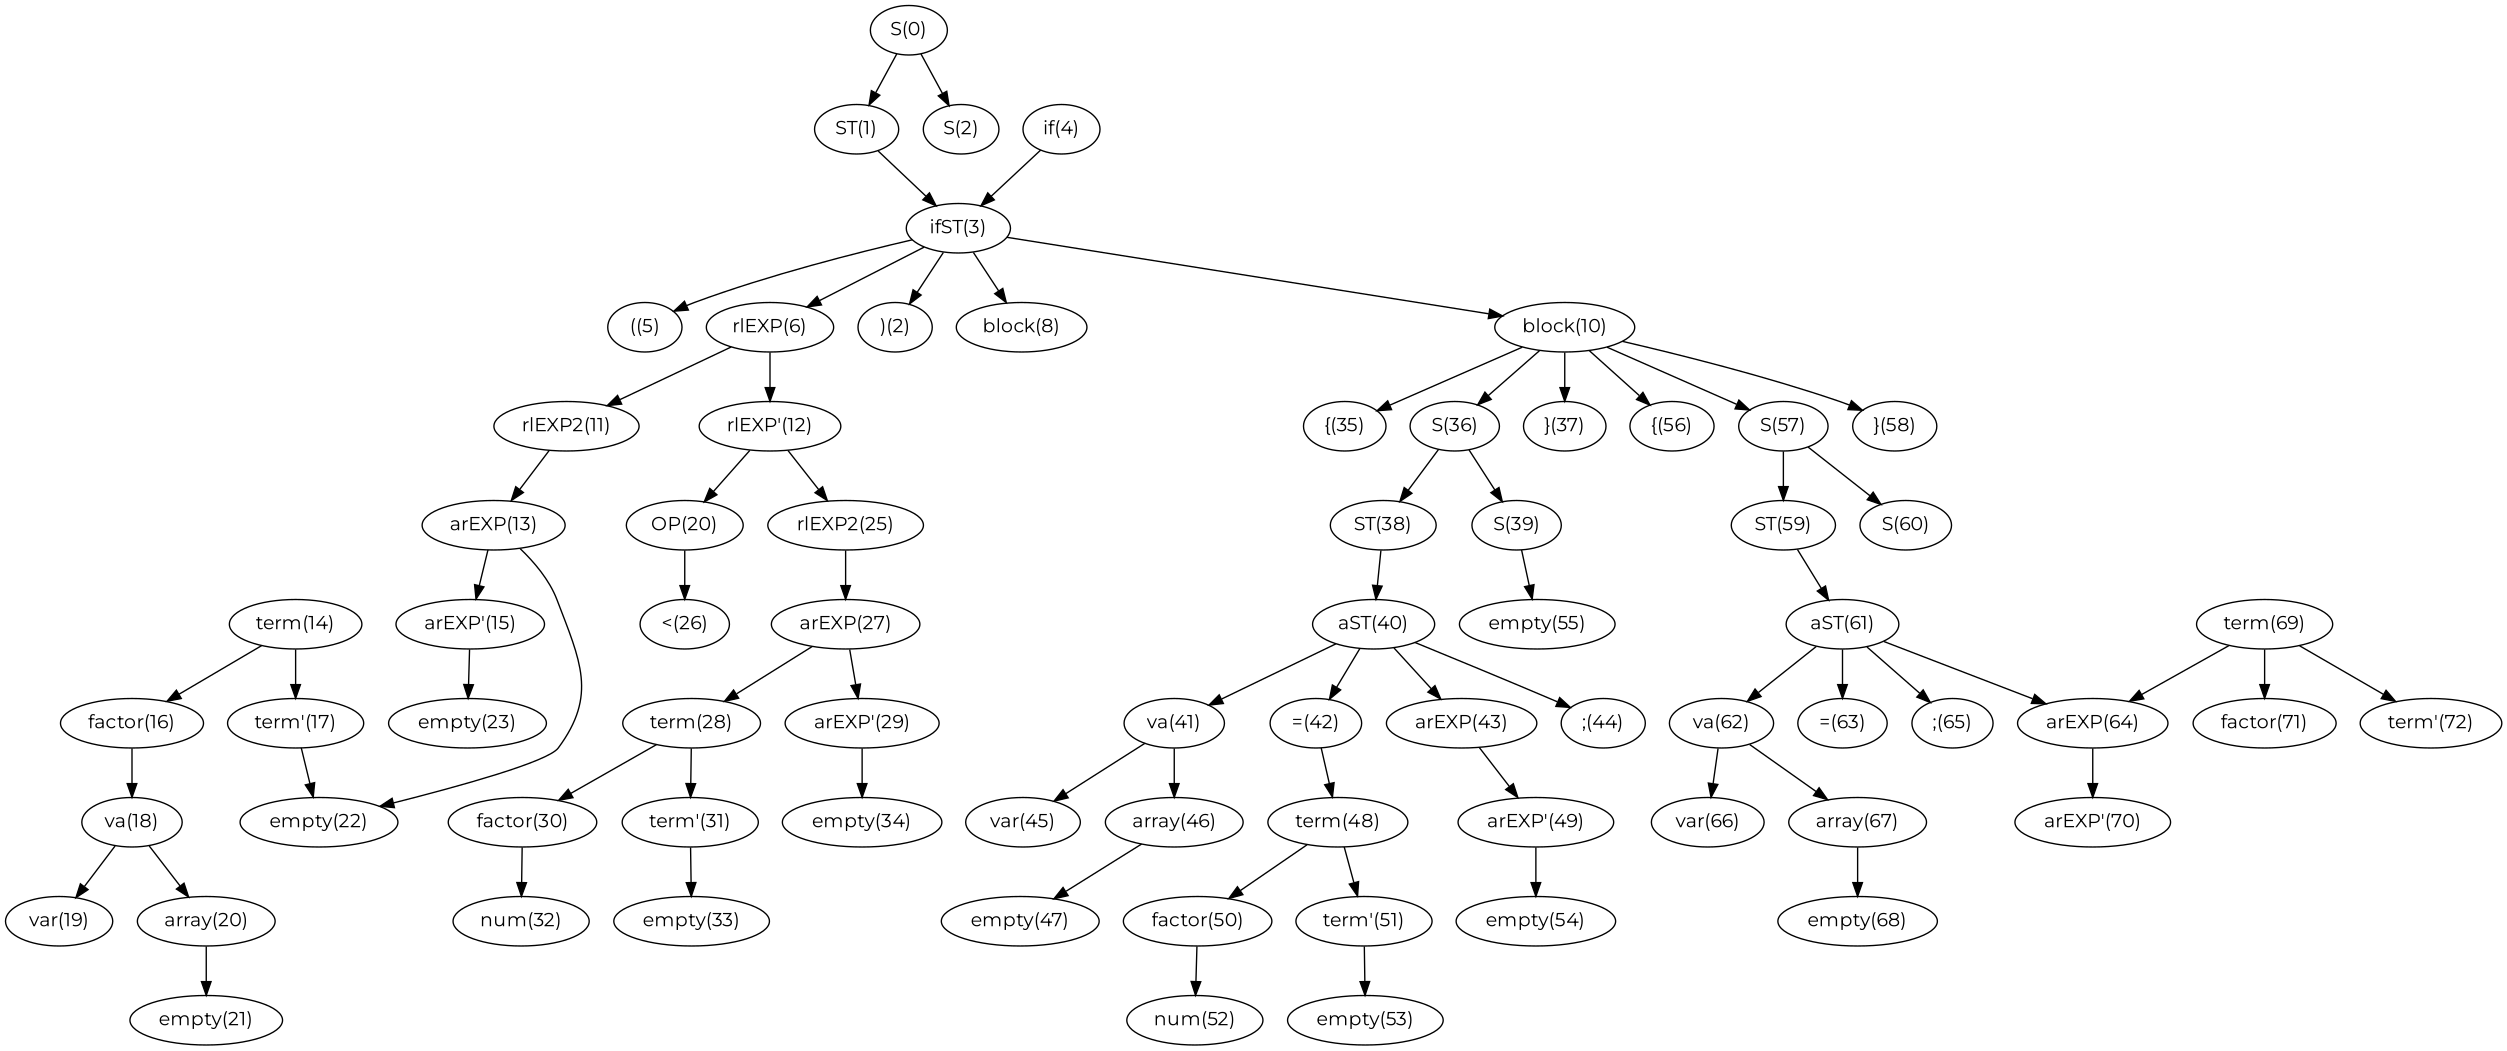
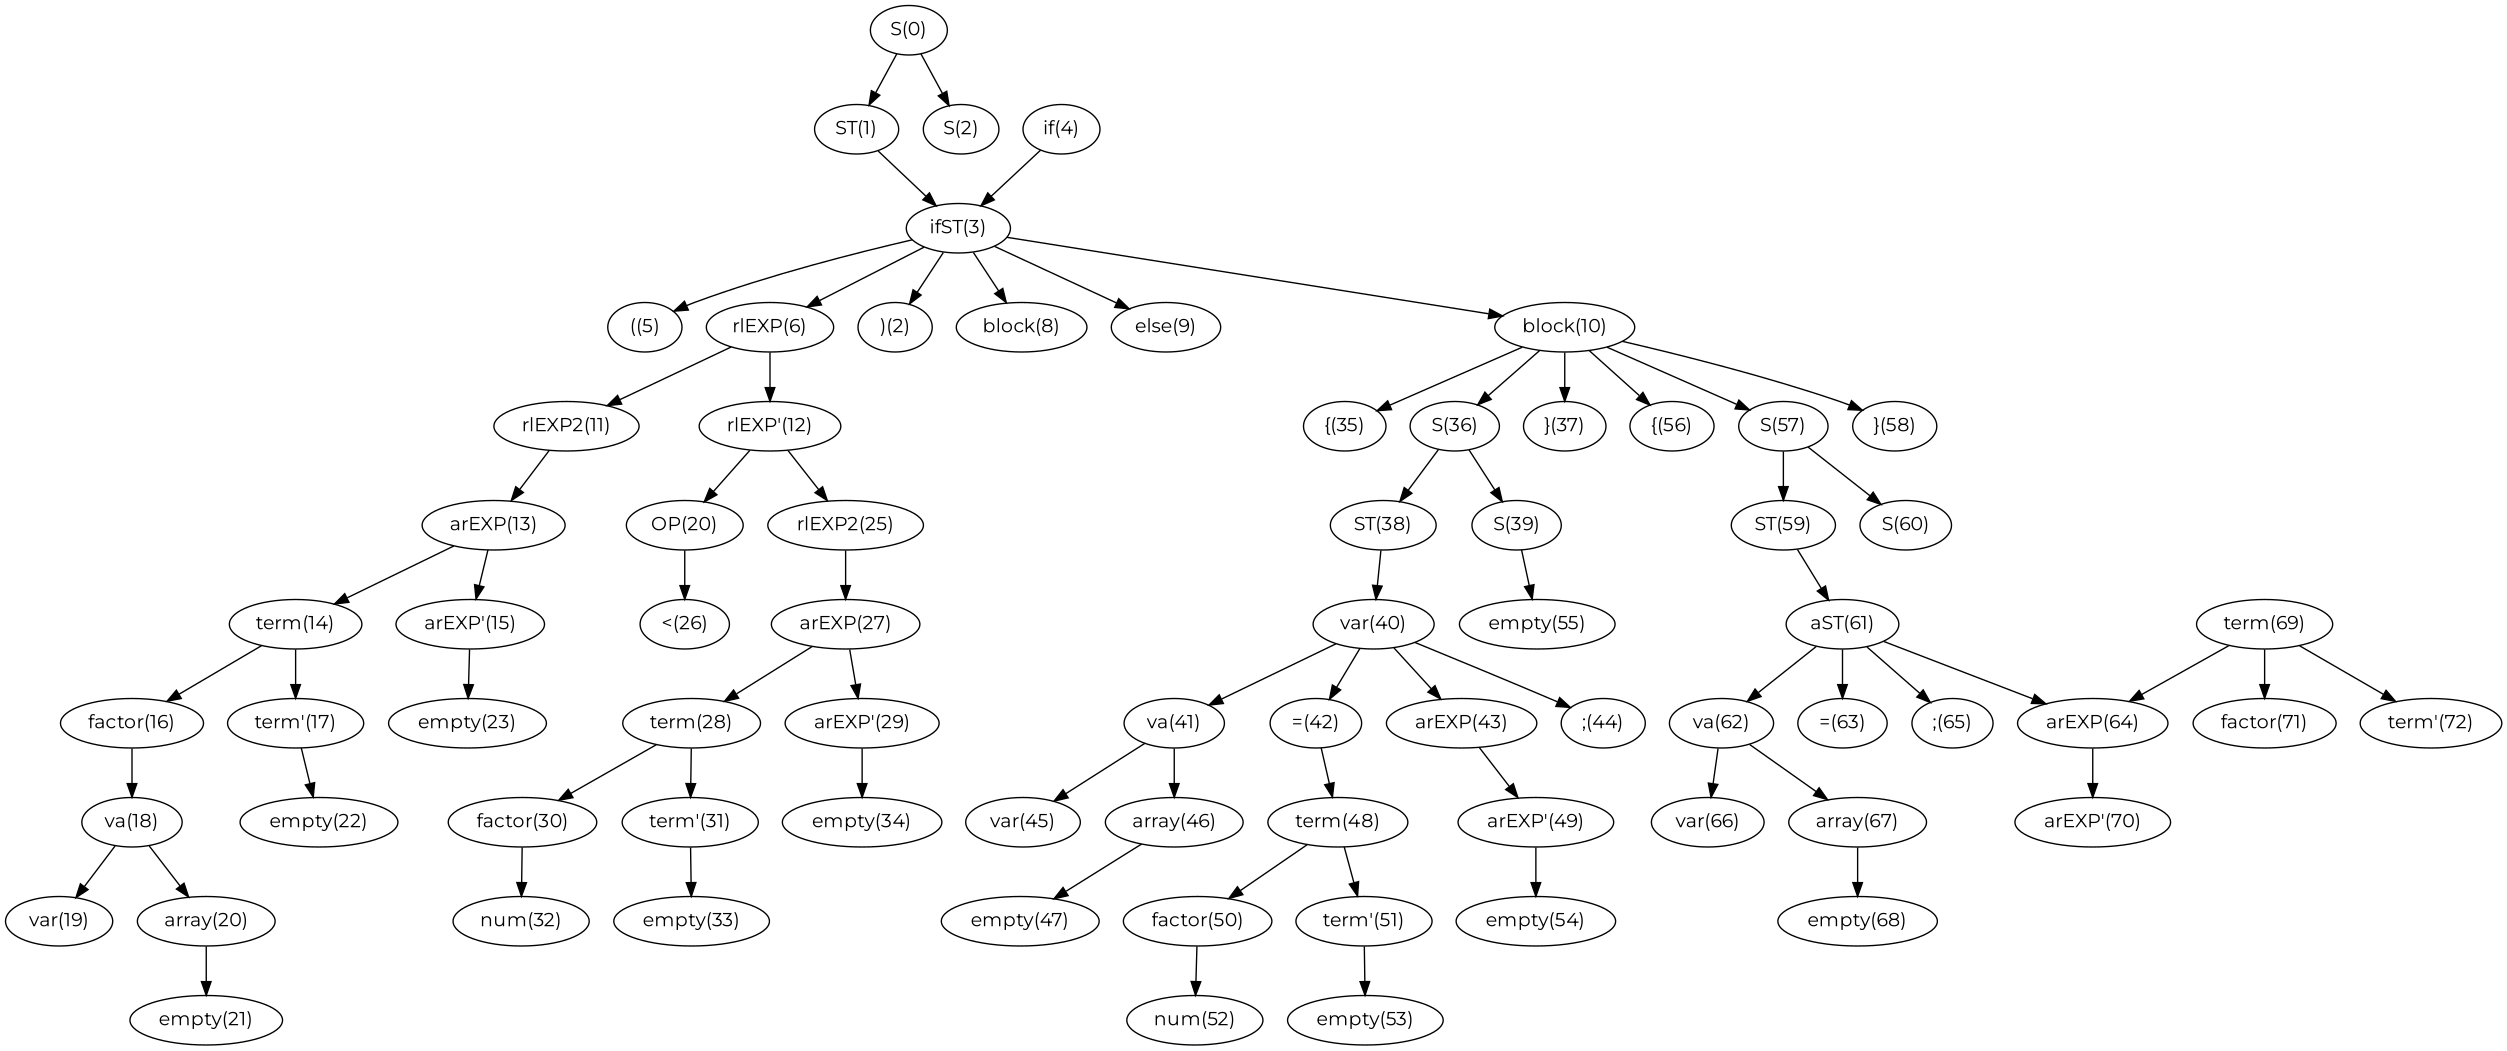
  digraph {
    fontname=Montserrat
    node [fontname=Montserrat]
    edge [constraint=true fontname=Montserrat]
    "S(0)"
    "ST(1)"
    "S(2)"
    "ifST(3)"
    "((5)"
    "rlEXP(6)"
    n7 [label=")(2)"]
    "block(8)"
+   "else(9)"
    "block(10)"
    "if(4)"
    "rlEXP2(11)"
    "rlEXP'(12)"
    "{(35)"
    "S(36)"
    "}(37)"
    "{(56)"
    "S(57)"
    "}(58)"
    "arEXP(13)"
    n21 [label="OP(20)"]
    "rlEXP2(25)"
    "ST(38)"
    "S(39)"
    "ST(59)"
    "S(60)"
    "term(14)"
    "arEXP'(15)"
    "<(26)"
    "arEXP(27)"
    "factor(16)"
    "term'(17)"
    "empty(23)"
    "va(18)"
    "empty(22)"
    "var(19)"
    "array(20)"
    "empty(21)"
    "term(28)"
    "arEXP'(29)"
    "factor(30)"
    "term'(31)"
    "empty(34)"
    "num(32)"
    "empty(33)"
-   "aST(40)"
+   "aST(40)" [label="var(40)"]
    "empty(55)"
    "va(41)"
    "=(42)"
    "arEXP(43)"
    ";(44)"
    "var(45)"
    "array(46)"
    "term(48)"
    "arEXP'(49)"
    "empty(47)"
    "factor(50)"
    "term'(51)"
    "empty(54)"
    "num(52)"
    "empty(53)"
    "aST(61)"
    "va(62)"
    "=(63)"
    "arEXP(64)"
    ";(65)"
    "var(66)"
    "array(67)"
    "arEXP'(70)"
    "empty(68)"
    "term(69)"
    "factor(71)"
    "term'(72)"
    "S(0)" -> "ST(1)"
    "S(0)" -> "S(2)"
    "ST(1)" -> "ifST(3)"
    "ifST(3)" -> "((5)"
    "ifST(3)" -> "rlEXP(6)"
    "ifST(3)" -> n7
    "ifST(3)" -> "block(8)"
+   "ifST(3)" -> "else(9)"
    "ifST(3)" -> "block(10)"
    "rlEXP(6)" -> "rlEXP2(11)"
    "rlEXP(6)" -> "rlEXP'(12)"
    "block(10)" -> "{(35)"
    "block(10)" -> "S(36)"
    "block(10)" -> "}(37)"
    "block(10)" -> "{(56)"
    "block(10)" -> "S(57)"
    "block(10)" -> "}(58)"
    "if(4)" -> "ifST(3)"
    "rlEXP2(11)" -> "arEXP(13)"
    "rlEXP'(12)" -> n21
    "rlEXP'(12)" -> "rlEXP2(25)"
    "S(36)" -> "ST(38)"
    "S(36)" -> "S(39)"
    "S(57)" -> "ST(59)"
    "S(57)" -> "S(60)"
-   "arEXP(13)" -> "empty(22)"
+   "arEXP(13)" -> "term(14)"
    "arEXP(13)" -> "arEXP'(15)"
    n21 -> "<(26)"
    "rlEXP2(25)" -> "arEXP(27)"
    "ST(38)" -> "aST(40)"
    "S(39)" -> "empty(55)"
    "ST(59)" -> "aST(61)"
    "term(14)" -> "factor(16)"
    "term(14)" -> "term'(17)"
    "arEXP'(15)" -> "empty(23)"
    "arEXP(27)" -> "term(28)"
    "arEXP(27)" -> "arEXP'(29)"
    "factor(16)" -> "va(18)"
    "term'(17)" -> "empty(22)"
    "va(18)" -> "var(19)"
    "va(18)" -> "array(20)"
    "array(20)" -> "empty(21)"
    "term(28)" -> "factor(30)"
    "term(28)" -> "term'(31)"
    "arEXP'(29)" -> "empty(34)"
    "factor(30)" -> "num(32)"
    "term'(31)" -> "empty(33)"
    "aST(40)" -> "va(41)"
    "aST(40)" -> "=(42)"
    "aST(40)" -> "arEXP(43)"
    "aST(40)" -> ";(44)"
    "va(41)" -> "var(45)"
    "va(41)" -> "array(46)"
    "=(42)" -> "term(48)"
    "arEXP(43)" -> "arEXP'(49)"
    "array(46)" -> "empty(47)"
    "term(48)" -> "factor(50)"
    "term(48)" -> "term'(51)"
    "arEXP'(49)" -> "empty(54)"
    "factor(50)" -> "num(52)"
    "term'(51)" -> "empty(53)"
    "aST(61)" -> "va(62)"
    "aST(61)" -> "=(63)"
    "aST(61)" -> "arEXP(64)"
    "aST(61)" -> ";(65)"
    "va(62)" -> "var(66)"
    "va(62)" -> "array(67)"
    "arEXP(64)" -> "arEXP'(70)"
    "array(67)" -> "empty(68)"
    "term(69)" -> "arEXP(64)"
    "term(69)" -> "factor(71)"
    "term(69)" -> "term'(72)"
  }
